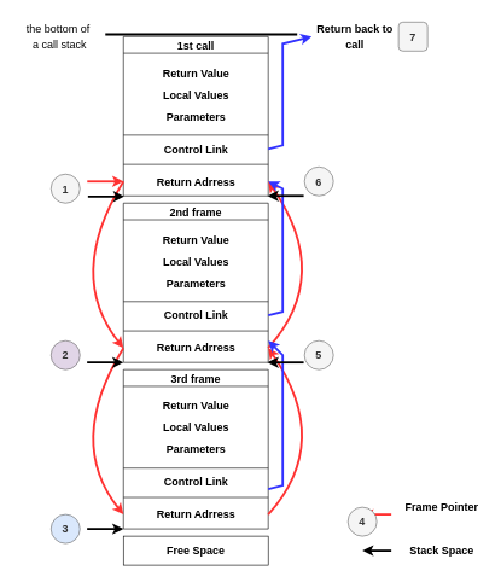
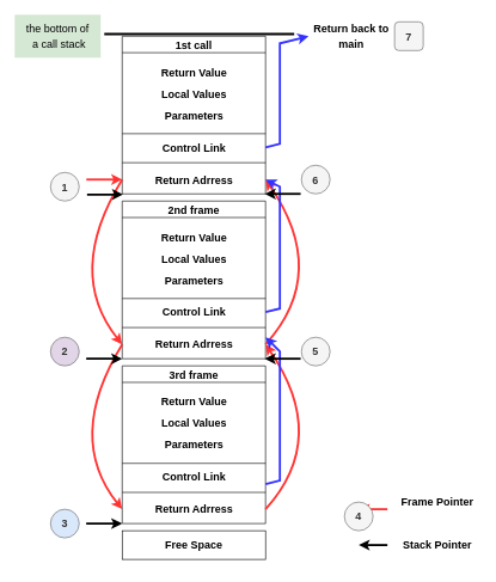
  <mxCell id="0" />
  <mxCell id="1" parent="0" />
  <mxCell id="2" value="1st call" style="swimlane;fillColor=default;fontSize=15;" vertex="1" parent="1"><mxGeometry x="170" y="50" width="200" height="220" as="geometry" /></mxCell>
  <mxCell id="3" value="&lt;b&gt;&lt;font style=&quot;font-size: 15px&quot;&gt;Return Value&lt;/font&gt;&lt;/b&gt;" style="text;html=1;align=center;verticalAlign=middle;resizable=0;points=[];autosize=1;strokeColor=none;fillColor=none;" vertex="1" parent="2"><mxGeometry x="45" y="40" width="110" height="20" as="geometry" /></mxCell>
  <mxCell id="4" value="&lt;span style=&quot;font-size: 15px&quot;&gt;&lt;b&gt;Local Values&lt;/b&gt;&lt;/span&gt;" style="text;html=1;align=center;verticalAlign=middle;resizable=0;points=[];autosize=1;strokeColor=none;fillColor=none;" vertex="1" parent="2"><mxGeometry x="45" y="70" width="110" height="20" as="geometry" /></mxCell>
  <mxCell id="5" value="&lt;span style=&quot;font-size: 15px&quot;&gt;&lt;b&gt;Parameters&lt;/b&gt;&lt;/span&gt;" style="text;html=1;align=center;verticalAlign=middle;resizable=0;points=[];autosize=1;strokeColor=none;fillColor=none;" vertex="1" parent="2"><mxGeometry x="50" y="100" width="100" height="20" as="geometry" /></mxCell>
  <mxCell id="6" value="" style="endArrow=none;html=1;rounded=0;entryX=1;entryY=0.5;entryDx=0;entryDy=0;exitX=0;exitY=0.5;exitDx=0;exitDy=0;" edge="1" parent="2"><mxGeometry width="50" height="50" relative="1" as="geometry"><mxPoint y="136" as="sourcePoint" /><mxPoint x="200" y="136" as="targetPoint" /></mxGeometry></mxCell>
  <mxCell id="7" value="&lt;span style=&quot;font-size: 15px&quot;&gt;&lt;b&gt;Control Link&lt;/b&gt;&lt;/span&gt;" style="text;html=1;align=center;verticalAlign=middle;resizable=0;points=[];autosize=1;strokeColor=none;fillColor=none;" vertex="1" parent="2"><mxGeometry x="50" y="145" width="100" height="20" as="geometry" /></mxCell>
  <mxCell id="8" value="&lt;span style=&quot;font-size: 15px&quot;&gt;&lt;b&gt;Return Adrress&lt;/b&gt;&lt;/span&gt;" style="text;html=1;align=center;verticalAlign=middle;resizable=0;points=[];autosize=1;strokeColor=none;fillColor=none;" vertex="1" parent="2"><mxGeometry x="40" y="190" width="120" height="20" as="geometry" /></mxCell>
  <mxCell id="9" value="" style="endArrow=none;html=1;rounded=0;exitX=0;exitY=0.75;exitDx=0;exitDy=0;entryX=1;entryY=0.75;entryDx=0;entryDy=0;" edge="1" parent="1"><mxGeometry width="50" height="50" relative="1" as="geometry"><mxPoint x="170" y="226.5" as="sourcePoint" /><mxPoint x="370" y="226.5" as="targetPoint" /></mxGeometry></mxCell>
- <mxCell id="10" value="&lt;font style=&quot;font-size: 15px&quot;&gt;the bottom of &lt;br&gt;&amp;nbsp;a call stack&lt;/font&gt;" style="rounded=0;whiteSpace=wrap;html=1;dashed=1;dashPattern=1 1;fontSize=18;strokeColor=none;" vertex="1" parent="1"><mxGeometry x="20" y="20" width="120" height="60" as="geometry" /></mxCell>
+ <mxCell id="10" value="&lt;font style=&quot;font-size: 15px&quot;&gt;the bottom of &lt;br&gt;&amp;nbsp;a call stack&lt;/font&gt;" style="rounded=0;whiteSpace=wrap;html=1;dashed=1;dashPattern=1 1;fontSize=18;strokeColor=none;fillColor=#d5e8d4;" vertex="1" parent="1"><mxGeometry x="20" y="20" width="120" height="60" as="geometry" /></mxCell>
  <mxCell id="11" value="2nd frame" style="swimlane;fillColor=default;fontSize=15;" vertex="1" parent="1"><mxGeometry x="170" y="280" width="200" height="220" as="geometry" /></mxCell>
  <mxCell id="12" value="&lt;b&gt;&lt;font style=&quot;font-size: 15px&quot;&gt;Return Value&lt;/font&gt;&lt;/b&gt;" style="text;html=1;align=center;verticalAlign=middle;resizable=0;points=[];autosize=1;strokeColor=none;fillColor=none;" vertex="1" parent="11"><mxGeometry x="45" y="40" width="110" height="20" as="geometry" /></mxCell>
  <mxCell id="13" value="&lt;span style=&quot;font-size: 15px&quot;&gt;&lt;b&gt;Local Values&lt;/b&gt;&lt;/span&gt;" style="text;html=1;align=center;verticalAlign=middle;resizable=0;points=[];autosize=1;strokeColor=none;fillColor=none;" vertex="1" parent="11"><mxGeometry x="45" y="70" width="110" height="20" as="geometry" /></mxCell>
  <mxCell id="14" value="&lt;span style=&quot;font-size: 15px&quot;&gt;&lt;b&gt;Parameters&lt;/b&gt;&lt;/span&gt;" style="text;html=1;align=center;verticalAlign=middle;resizable=0;points=[];autosize=1;strokeColor=none;fillColor=none;" vertex="1" parent="11"><mxGeometry x="50" y="100" width="100" height="20" as="geometry" /></mxCell>
  <mxCell id="15" value="" style="endArrow=none;html=1;rounded=0;entryX=1;entryY=0.5;entryDx=0;entryDy=0;exitX=0;exitY=0.5;exitDx=0;exitDy=0;" edge="1" parent="11"><mxGeometry width="50" height="50" relative="1" as="geometry"><mxPoint y="136" as="sourcePoint" /><mxPoint x="200" y="136" as="targetPoint" /></mxGeometry></mxCell>
  <mxCell id="16" value="&lt;span style=&quot;font-size: 15px&quot;&gt;&lt;b&gt;Control Link&lt;/b&gt;&lt;/span&gt;" style="text;html=1;align=center;verticalAlign=middle;resizable=0;points=[];autosize=1;strokeColor=none;fillColor=none;" vertex="1" parent="11"><mxGeometry x="50" y="145" width="100" height="20" as="geometry" /></mxCell>
  <mxCell id="17" value="&lt;span style=&quot;font-size: 15px&quot;&gt;&lt;b&gt;Return Adrress&lt;/b&gt;&lt;/span&gt;" style="text;html=1;align=center;verticalAlign=middle;resizable=0;points=[];autosize=1;strokeColor=none;fillColor=none;" vertex="1" parent="11"><mxGeometry x="40" y="190" width="120" height="20" as="geometry" /></mxCell>
  <mxCell id="18" value="" style="endArrow=none;html=1;rounded=0;exitX=0;exitY=0.75;exitDx=0;exitDy=0;entryX=1;entryY=0.75;entryDx=0;entryDy=0;" edge="1" parent="1"><mxGeometry width="50" height="50" relative="1" as="geometry"><mxPoint x="170" y="456.5" as="sourcePoint" /><mxPoint x="370" y="456.5" as="targetPoint" /></mxGeometry></mxCell>
  <mxCell id="19" value="3rd frame" style="swimlane;fillColor=default;fontSize=15;" vertex="1" parent="1"><mxGeometry x="170" y="510" width="200" height="220" as="geometry" /></mxCell>
  <mxCell id="20" value="&lt;b&gt;&lt;font style=&quot;font-size: 15px&quot;&gt;Return Value&lt;/font&gt;&lt;/b&gt;" style="text;html=1;align=center;verticalAlign=middle;resizable=0;points=[];autosize=1;strokeColor=none;fillColor=none;" vertex="1" parent="19"><mxGeometry x="45" y="40" width="110" height="20" as="geometry" /></mxCell>
  <mxCell id="21" value="&lt;span style=&quot;font-size: 15px&quot;&gt;&lt;b&gt;Local Values&lt;/b&gt;&lt;/span&gt;" style="text;html=1;align=center;verticalAlign=middle;resizable=0;points=[];autosize=1;strokeColor=none;fillColor=none;" vertex="1" parent="19"><mxGeometry x="45" y="70" width="110" height="20" as="geometry" /></mxCell>
  <mxCell id="22" value="&lt;span style=&quot;font-size: 15px&quot;&gt;&lt;b&gt;Parameters&lt;/b&gt;&lt;/span&gt;" style="text;html=1;align=center;verticalAlign=middle;resizable=0;points=[];autosize=1;strokeColor=none;fillColor=none;" vertex="1" parent="19"><mxGeometry x="50" y="100" width="100" height="20" as="geometry" /></mxCell>
  <mxCell id="23" value="" style="endArrow=none;html=1;rounded=0;entryX=1;entryY=0.5;entryDx=0;entryDy=0;exitX=0;exitY=0.5;exitDx=0;exitDy=0;" edge="1" parent="19"><mxGeometry width="50" height="50" relative="1" as="geometry"><mxPoint y="136" as="sourcePoint" /><mxPoint x="200" y="136" as="targetPoint" /></mxGeometry></mxCell>
  <mxCell id="24" value="&lt;span style=&quot;font-size: 15px&quot;&gt;&lt;b&gt;Control Link&lt;/b&gt;&lt;/span&gt;" style="text;html=1;align=center;verticalAlign=middle;resizable=0;points=[];autosize=1;strokeColor=none;fillColor=none;" vertex="1" parent="19"><mxGeometry x="50" y="145" width="100" height="20" as="geometry" /></mxCell>
  <mxCell id="25" value="&lt;span style=&quot;font-size: 15px&quot;&gt;&lt;b&gt;Return Adrress&lt;/b&gt;&lt;/span&gt;" style="text;html=1;align=center;verticalAlign=middle;resizable=0;points=[];autosize=1;strokeColor=none;fillColor=none;" vertex="1" parent="19"><mxGeometry x="40" y="190" width="120" height="20" as="geometry" /></mxCell>
  <mxCell id="26" value="" style="endArrow=none;html=1;rounded=0;exitX=0;exitY=0.75;exitDx=0;exitDy=0;entryX=1;entryY=0.75;entryDx=0;entryDy=0;" edge="1" parent="1"><mxGeometry width="50" height="50" relative="1" as="geometry"><mxPoint x="170" y="686.5" as="sourcePoint" /><mxPoint x="370" y="686.5" as="targetPoint" /></mxGeometry></mxCell>
  <mxCell id="27" value="&lt;b&gt;Free Space&lt;/b&gt;" style="rounded=0;whiteSpace=wrap;html=1;fontSize=15;fillColor=default;" vertex="1" parent="1"><mxGeometry x="170" y="740" width="200" height="40" as="geometry" /></mxCell>
  <mxCell id="28" value="" style="curved=1;endArrow=classic;html=1;rounded=0;fontSize=15;strokeColor=#FF3333;strokeWidth=3;fillColor=#f8cecc;" edge="1" parent="1"><mxGeometry width="50" height="50" relative="1" as="geometry"><mxPoint x="170" y="250" as="sourcePoint" /><mxPoint x="170" y="480" as="targetPoint" /><Array as="points"><mxPoint x="90" y="380" /></Array></mxGeometry></mxCell>
  <mxCell id="29" value="" style="curved=1;endArrow=classic;html=1;rounded=0;fontSize=15;strokeColor=#FF3333;strokeWidth=3;fillColor=#f8cecc;" edge="1" parent="1"><mxGeometry width="50" height="50" relative="1" as="geometry"><mxPoint x="170" y="480" as="sourcePoint" /><mxPoint x="170" y="710" as="targetPoint" /><Array as="points"><mxPoint x="90" y="610" /></Array></mxGeometry></mxCell>
  <mxCell id="30" value="" style="curved=1;endArrow=classic;html=1;rounded=0;fontSize=15;strokeColor=#FF3333;strokeWidth=3;fillColor=#f8cecc;" edge="1" parent="1"><mxGeometry width="50" height="50" relative="1" as="geometry"><mxPoint x="370" y="710" as="sourcePoint" /><mxPoint x="370" y="480" as="targetPoint" /><Array as="points"><mxPoint x="460" y="610" /></Array></mxGeometry></mxCell>
  <mxCell id="31" value="" style="curved=1;endArrow=classic;html=1;rounded=0;fontSize=15;strokeColor=#FF3333;strokeWidth=3;fillColor=#f8cecc;" edge="1" parent="1"><mxGeometry width="50" height="50" relative="1" as="geometry"><mxPoint x="370" y="480" as="sourcePoint" /><mxPoint x="370" y="250" as="targetPoint" /><Array as="points"><mxPoint x="460" y="380" /></Array></mxGeometry></mxCell>
  <mxCell id="32" value="" style="endArrow=classic;html=1;rounded=0;fontSize=15;strokeColor=#FF3333;strokeWidth=3;" edge="1" parent="1"><mxGeometry width="50" height="50" relative="1" as="geometry"><mxPoint x="540" y="710" as="sourcePoint" /><mxPoint x="500" y="710" as="targetPoint" /></mxGeometry></mxCell>
  <mxCell id="33" value="&lt;span style=&quot;font-size: 15px&quot;&gt;&lt;b&gt;Frame Pointer&lt;/b&gt;&lt;/span&gt;" style="rounded=0;whiteSpace=wrap;html=1;dashed=1;dashPattern=1 1;fontSize=18;strokeColor=none;" vertex="1" parent="1"><mxGeometry x="550" y="670" width="120" height="60" as="geometry" /></mxCell>
  <mxCell id="34" value="" style="endArrow=classic;html=1;rounded=0;fontSize=15;strokeColor=#3333FF;strokeWidth=3;exitX=1;exitY=0.75;exitDx=0;exitDy=0;" edge="1" parent="1" source="19"><mxGeometry width="50" height="50" relative="1" as="geometry"><mxPoint x="410" y="330" as="sourcePoint" /><mxPoint x="370" y="470" as="targetPoint" /><Array as="points"><mxPoint x="390" y="670" /><mxPoint x="390" y="490" /></Array></mxGeometry></mxCell>
  <mxCell id="35" value="" style="endArrow=classic;html=1;rounded=0;fontSize=15;strokeColor=#3333FF;strokeWidth=3;exitX=1;exitY=0.75;exitDx=0;exitDy=0;" edge="1" parent="1"><mxGeometry width="50" height="50" relative="1" as="geometry"><mxPoint x="370" y="435" as="sourcePoint" /><mxPoint x="370" y="250" as="targetPoint" /><Array as="points"><mxPoint x="390" y="430" /><mxPoint x="390" y="260" /></Array></mxGeometry></mxCell>
  <mxCell id="36" value="" style="endArrow=classic;html=1;rounded=0;fontSize=15;strokeColor=#3333FF;strokeWidth=3;exitX=1;exitY=0.75;exitDx=0;exitDy=0;" edge="1" parent="1"><mxGeometry width="50" height="50" relative="1" as="geometry"><mxPoint x="370" y="205" as="sourcePoint" /><mxPoint x="430" y="50" as="targetPoint" /><Array as="points"><mxPoint x="390" y="200" /><mxPoint x="390" y="60" /></Array></mxGeometry></mxCell>
- <mxCell id="37" value="&lt;span style=&quot;font-size: 15px&quot;&gt;&lt;b&gt;Return back to call&lt;/b&gt;&lt;/span&gt;" style="rounded=0;whiteSpace=wrap;html=1;dashed=1;dashPattern=1 1;fontSize=18;strokeColor=none;" vertex="1" parent="1"><mxGeometry x="430" y="20" width="120" height="60" as="geometry" /></mxCell>
+ <mxCell id="37" value="&lt;span style=&quot;font-size: 15px&quot;&gt;&lt;b&gt;Return back to main&lt;/b&gt;&lt;/span&gt;" style="rounded=0;whiteSpace=wrap;html=1;dashed=1;dashPattern=1 1;fontSize=18;strokeColor=none;" vertex="1" parent="1"><mxGeometry x="430" y="20" width="120" height="60" as="geometry" /></mxCell>
  <mxCell id="38" value="" style="endArrow=none;html=1;rounded=0;fontSize=15;strokeColor=#000000;strokeWidth=3;" edge="1" parent="1"><mxGeometry width="50" height="50" relative="1" as="geometry"><mxPoint x="145" y="47" as="sourcePoint" /><mxPoint x="410" y="47" as="targetPoint" /></mxGeometry></mxCell>
  <mxCell id="39" value="" style="endArrow=classic;html=1;rounded=0;fontSize=15;strokeColor=#000000;strokeWidth=3;entryX=0.001;entryY=-0.032;entryDx=0;entryDy=0;entryPerimeter=0;" edge="1" parent="1"><mxGeometry width="50" height="50" relative="1" as="geometry"><mxPoint x="121" y="271" as="sourcePoint" /><mxPoint x="171.2" y="270.96" as="targetPoint" /></mxGeometry></mxCell>
  <mxCell id="40" value="" style="endArrow=classic;html=1;rounded=0;fontSize=15;strokeColor=#000000;strokeWidth=3;entryX=0.001;entryY=-0.032;entryDx=0;entryDy=0;entryPerimeter=0;" edge="1" parent="1"><mxGeometry width="50" height="50" relative="1" as="geometry"><mxPoint x="119.8" y="500.04" as="sourcePoint" /><mxPoint x="170" y="500" as="targetPoint" /></mxGeometry></mxCell>
  <mxCell id="41" value="" style="endArrow=classic;html=1;rounded=0;fontSize=15;strokeColor=#000000;strokeWidth=3;entryX=0.001;entryY=-0.032;entryDx=0;entryDy=0;entryPerimeter=0;" edge="1" parent="1"><mxGeometry width="50" height="50" relative="1" as="geometry"><mxPoint x="119.8" y="730.04" as="sourcePoint" /><mxPoint x="170" y="730" as="targetPoint" /></mxGeometry></mxCell>
  <mxCell id="42" value="" style="endArrow=classic;html=1;rounded=0;fontSize=15;strokeColor=#000000;strokeWidth=3;entryX=1;entryY=1;entryDx=0;entryDy=0;" edge="1" parent="1"><mxGeometry width="50" height="50" relative="1" as="geometry"><mxPoint x="419" y="500" as="sourcePoint" /><mxPoint x="369" y="500" as="targetPoint" /></mxGeometry></mxCell>
  <mxCell id="43" value="" style="endArrow=classic;html=1;rounded=0;fontSize=15;strokeColor=#000000;strokeWidth=3;entryX=1;entryY=1;entryDx=0;entryDy=0;" edge="1" parent="1"><mxGeometry width="50" height="50" relative="1" as="geometry"><mxPoint x="419" y="270" as="sourcePoint" /><mxPoint x="369" y="270" as="targetPoint" /></mxGeometry></mxCell>
  <mxCell id="44" value="" style="endArrow=classic;html=1;rounded=0;fontSize=15;strokeColor=#000000;strokeWidth=3;entryX=1;entryY=1;entryDx=0;entryDy=0;" edge="1" parent="1"><mxGeometry width="50" height="50" relative="1" as="geometry"><mxPoint x="540" y="760" as="sourcePoint" /><mxPoint x="500" y="760" as="targetPoint" /></mxGeometry></mxCell>
- <mxCell id="45" value="&lt;span style=&quot;font-size: 15px&quot;&gt;&lt;b&gt;Stack Space&lt;/b&gt;&lt;/span&gt;" style="rounded=0;whiteSpace=wrap;html=1;dashed=1;dashPattern=1 1;fontSize=18;strokeColor=none;" vertex="1" parent="1"><mxGeometry x="550" y="730" width="120" height="60" as="geometry" /></mxCell>
+ <mxCell id="45" value="&lt;span style=&quot;font-size: 15px&quot;&gt;&lt;b&gt;Stack Pointer&lt;/b&gt;&lt;/span&gt;" style="rounded=0;whiteSpace=wrap;html=1;dashed=1;dashPattern=1 1;fontSize=18;strokeColor=none;" vertex="1" parent="1"><mxGeometry x="550" y="730" width="120" height="60" as="geometry" /></mxCell>
  <mxCell id="46" value="&lt;b&gt;1&lt;/b&gt;" style="ellipse;whiteSpace=wrap;html=1;aspect=fixed;fontSize=15;fillColor=#f5f5f5;fontColor=#333333;strokeColor=#666666;" vertex="1" parent="1"><mxGeometry x="70" y="240" width="40" height="40" as="geometry" /></mxCell>
  <mxCell id="47" value="" style="endArrow=classic;html=1;rounded=0;fontSize=15;strokeColor=#FF3333;strokeWidth=3;" edge="1" parent="1"><mxGeometry width="50" height="50" relative="1" as="geometry"><mxPoint x="120" y="250" as="sourcePoint" /><mxPoint x="170" y="250" as="targetPoint" /><Array as="points"><mxPoint x="120" y="250" /></Array></mxGeometry></mxCell>
  <mxCell id="48" value="&lt;b&gt;2&lt;/b&gt;" style="ellipse;whiteSpace=wrap;html=1;aspect=fixed;fontSize=15;fillColor=#e1d5e7;fontColor=#333333;strokeColor=#666666;" vertex="1" parent="1"><mxGeometry x="70" y="470" width="40" height="40" as="geometry" /></mxCell>
  <mxCell id="49" value="&lt;b&gt;3&lt;/b&gt;" style="ellipse;whiteSpace=wrap;html=1;aspect=fixed;fontSize=15;fillColor=#dae8fc;fontColor=#333333;strokeColor=#666666;" vertex="1" parent="1"><mxGeometry x="70" y="710" width="40" height="40" as="geometry" /></mxCell>
  <mxCell id="50" value="&lt;b&gt;4&lt;/b&gt;" style="ellipse;whiteSpace=wrap;html=1;aspect=fixed;fontSize=15;fillColor=#f5f5f5;fontColor=#333333;strokeColor=#666666;" vertex="1" parent="1"><mxGeometry x="480" y="700" width="40" height="40" as="geometry" /></mxCell>
  <mxCell id="51" value="&lt;b&gt;5&lt;/b&gt;" style="ellipse;whiteSpace=wrap;html=1;aspect=fixed;fontSize=15;fillColor=#f5f5f5;fontColor=#333333;strokeColor=#666666;" vertex="1" parent="1"><mxGeometry x="420" y="470" width="40" height="40" as="geometry" /></mxCell>
  <mxCell id="52" value="&lt;b&gt;6&lt;/b&gt;" style="ellipse;whiteSpace=wrap;html=1;aspect=fixed;fontSize=15;fillColor=#f5f5f5;fontColor=#333333;strokeColor=#666666;" vertex="1" parent="1"><mxGeometry x="420" y="230" width="40" height="40" as="geometry" /></mxCell>
  <mxCell id="53" value="&lt;b&gt;7&lt;/b&gt;" style="whiteSpace=wrap;html=1;aspect=fixed;fontSize=15;fillColor=#f5f5f5;fontColor=#333333;strokeColor=#666666;rounded=1;" vertex="1" parent="1"><mxGeometry x="550" y="30" width="40" height="40" as="geometry" /></mxCell>
